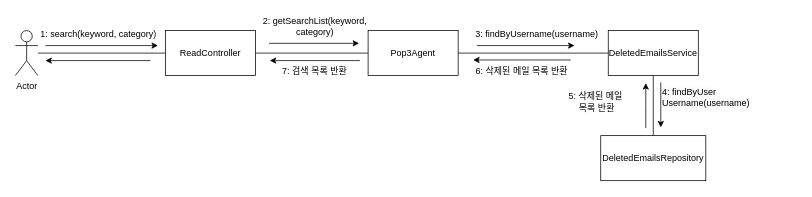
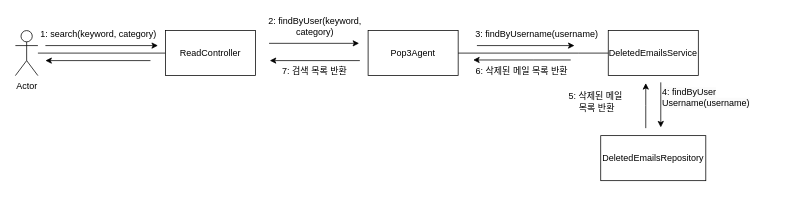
  <mxCell id="0" />
  <mxCell id="1" parent="0" />
  <mxCell id="2" style="edgeStyle=orthogonalEdgeStyle;rounded=0;orthogonalLoop=1;jettySize=auto;html=1;exitX=0;exitY=0.5;exitDx=0;exitDy=0;jumpSize=6;endArrow=none;endFill=0;" edge="1" parent="1" source="3" target="22"><mxGeometry relative="1" as="geometry" /></mxCell>
  <mxCell id="3" value="ReadController" style="rounded=0;whiteSpace=wrap;html=1;" parent="1" vertex="1"><mxGeometry x="220" y="40" width="120" height="60" as="geometry" /></mxCell>
  <mxCell id="4" value="Pop3Agent" style="rounded=0;whiteSpace=wrap;html=1;" parent="1" vertex="1"><mxGeometry x="490" y="40" width="120" height="60" as="geometry" /></mxCell>
- <mxCell id="5" value="" style="endArrow=none;html=1;rounded=0;entryX=0;entryY=0.5;entryDx=0;entryDy=0;exitX=1;exitY=0.5;exitDx=0;exitDy=0;" parent="1" source="3" target="4" edge="1"><mxGeometry width="50" height="50" relative="1" as="geometry"><mxPoint x="500" y="270" as="sourcePoint" /><mxPoint x="550" y="220" as="targetPoint" /></mxGeometry></mxCell>
  <mxCell id="6" value="" style="endArrow=classic;html=1;rounded=0;" parent="1" edge="1"><mxGeometry width="50" height="50" relative="1" as="geometry"><mxPoint x="358" y="57" as="sourcePoint" /><mxPoint x="478" y="57" as="targetPoint" /></mxGeometry></mxCell>
  <mxCell id="7" value="1: search(keyword, category)" style="text;html=1;align=center;verticalAlign=middle;whiteSpace=wrap;rounded=0;" parent="1" vertex="1"><mxGeometry x="50" y="30" width="162" height="30" as="geometry" /></mxCell>
  <mxCell id="8" value="" style="endArrow=classic;html=1;rounded=0;" parent="1" edge="1"><mxGeometry width="50" height="50" relative="1" as="geometry"><mxPoint x="479" y="80" as="sourcePoint" /><mxPoint x="359" y="80" as="targetPoint" /></mxGeometry></mxCell>
  <mxCell id="9" value="7: 검색 목록 반환" style="text;html=1;align=center;verticalAlign=middle;whiteSpace=wrap;rounded=0;" parent="1" vertex="1"><mxGeometry x="360" y="80" width="118" height="30" as="geometry" /></mxCell>
  <mxCell id="10" value="DeletedEmailsService" style="rounded=0;whiteSpace=wrap;html=1;" parent="1" vertex="1"><mxGeometry x="810" y="40" width="120" height="60" as="geometry" /></mxCell>
  <mxCell id="11" value="3: findByUsername(username)" style="text;html=1;align=center;verticalAlign=middle;whiteSpace=wrap;rounded=0;" parent="1" vertex="1"><mxGeometry x="620" y="30" width="190" height="30" as="geometry" /></mxCell>
  <mxCell id="12" value="" style="endArrow=none;html=1;rounded=0;entryX=0;entryY=0.5;entryDx=0;entryDy=0;exitX=1;exitY=0.5;exitDx=0;exitDy=0;" parent="1" target="10" edge="1"><mxGeometry width="50" height="50" relative="1" as="geometry"><mxPoint x="610" y="70" as="sourcePoint" /><mxPoint x="600" y="120" as="targetPoint" /><Array as="points"><mxPoint x="770" y="70" /></Array></mxGeometry></mxCell>
  <mxCell id="13" value="" style="endArrow=classic;html=1;rounded=0;" parent="1" edge="1"><mxGeometry width="50" height="50" relative="1" as="geometry"><mxPoint x="635" y="60" as="sourcePoint" /><mxPoint x="765" y="60" as="targetPoint" /></mxGeometry></mxCell>
  <mxCell id="14" value="" style="endArrow=classic;html=1;rounded=0;" parent="1" edge="1"><mxGeometry width="50" height="50" relative="1" as="geometry"><mxPoint x="760" y="79.17" as="sourcePoint" /><mxPoint x="630" y="79.17" as="targetPoint" /><Array as="points"><mxPoint x="710" y="79.17" /></Array></mxGeometry></mxCell>
  <mxCell id="15" value="DeletedEmailsRepository" style="rounded=0;whiteSpace=wrap;html=1;" parent="1" vertex="1"><mxGeometry x="800" y="180" width="140" height="60" as="geometry" /></mxCell>
- <mxCell id="16" value="" style="endArrow=none;html=1;rounded=0;entryX=0.5;entryY=1;entryDx=0;entryDy=0;exitX=0.5;exitY=0;exitDx=0;exitDy=0;" parent="1" source="15" target="10" edge="1"><mxGeometry width="50" height="50" relative="1" as="geometry"><mxPoint x="710" y="120" as="sourcePoint" /><mxPoint x="760" y="70" as="targetPoint" /></mxGeometry></mxCell>
  <mxCell id="17" value="&lt;span style=&quot;color: rgb(0, 0, 0); font-family: Helvetica; font-size: 12px; font-style: normal; font-variant-ligatures: normal; font-variant-caps: normal; font-weight: 400; letter-spacing: normal; orphans: 2; text-align: center; text-indent: 0px; text-transform: none; widows: 2; word-spacing: 0px; -webkit-text-stroke-width: 0px; white-space: normal; background-color: rgb(251, 251, 251); text-decoration-thickness: initial; text-decoration-style: initial; text-decoration-color: initial; display: inline !important; float: none;&quot;&gt;4: findByUser&lt;/span&gt;&lt;div&gt;&lt;span style=&quot;color: rgb(0, 0, 0); font-family: Helvetica; font-size: 12px; font-style: normal; font-variant-ligatures: normal; font-variant-caps: normal; font-weight: 400; letter-spacing: normal; orphans: 2; text-align: center; text-indent: 0px; text-transform: none; widows: 2; word-spacing: 0px; -webkit-text-stroke-width: 0px; white-space: normal; background-color: rgb(251, 251, 251); text-decoration-thickness: initial; text-decoration-style: initial; text-decoration-color: initial; display: inline !important; float: none;&quot;&gt;Username(username)&lt;/span&gt;&lt;/div&gt;" style="text;whiteSpace=wrap;html=1;" parent="1" vertex="1"><mxGeometry x="880" y="109" width="180" height="40" as="geometry" /></mxCell>
  <mxCell id="18" value="" style="endArrow=classic;html=1;rounded=0;exitX=0;exitY=0;exitDx=0;exitDy=0;" parent="1" source="17" edge="1"><mxGeometry width="50" height="50" relative="1" as="geometry"><mxPoint x="650" y="109" as="sourcePoint" /><mxPoint x="880" y="169" as="targetPoint" /></mxGeometry></mxCell>
  <mxCell id="19" value="5: 삭제된 메일&amp;nbsp;&lt;div&gt;목록 반환&lt;/div&gt;" style="text;html=1;align=center;verticalAlign=middle;whiteSpace=wrap;rounded=0;" parent="1" vertex="1"><mxGeometry x="710" y="120" width="170" height="29" as="geometry" /></mxCell>
  <mxCell id="20" value="" style="endArrow=classic;html=1;rounded=0;" parent="1" edge="1"><mxGeometry width="50" height="50" relative="1" as="geometry"><mxPoint x="860" y="170" as="sourcePoint" /><mxPoint x="860" y="110" as="targetPoint" /><Array as="points"><mxPoint x="860" y="140" /></Array></mxGeometry></mxCell>
  <mxCell id="21" value="6: 삭제된 메일 목록 반환" style="text;html=1;align=center;verticalAlign=middle;whiteSpace=wrap;rounded=0;" parent="1" vertex="1"><mxGeometry x="610" y="80" width="170" height="29" as="geometry" /></mxCell>
  <mxCell id="22" value="Actor" style="shape=umlActor;verticalLabelPosition=bottom;verticalAlign=top;html=1;outlineConnect=0;" vertex="1" parent="1"><mxGeometry x="20" y="40" width="30" height="60" as="geometry" /></mxCell>
  <mxCell id="23" value="" style="endArrow=classic;html=1;rounded=0;" edge="1" parent="1"><mxGeometry width="50" height="50" relative="1" as="geometry"><mxPoint x="60" y="60" as="sourcePoint" /><mxPoint x="210" y="60" as="targetPoint" /></mxGeometry></mxCell>
- <mxCell id="24" value="2: getSearchList(keyword, category)" style="text;html=1;align=center;verticalAlign=middle;whiteSpace=wrap;rounded=0;" vertex="1" parent="1"><mxGeometry x="341.5" y="20" width="155" height="30" as="geometry" /></mxCell>
+ <mxCell id="24" value="2: findByUser(keyword, category)" style="text;html=1;align=center;verticalAlign=middle;whiteSpace=wrap;rounded=0;" vertex="1" parent="1"><mxGeometry x="341.5" y="20" width="155" height="30" as="geometry" /></mxCell>
  <mxCell id="25" value="" style="endArrow=classic;html=1;rounded=0;" edge="1" parent="1"><mxGeometry width="50" height="50" relative="1" as="geometry"><mxPoint x="200" y="80" as="sourcePoint" /><mxPoint x="60" y="80" as="targetPoint" /></mxGeometry></mxCell>
